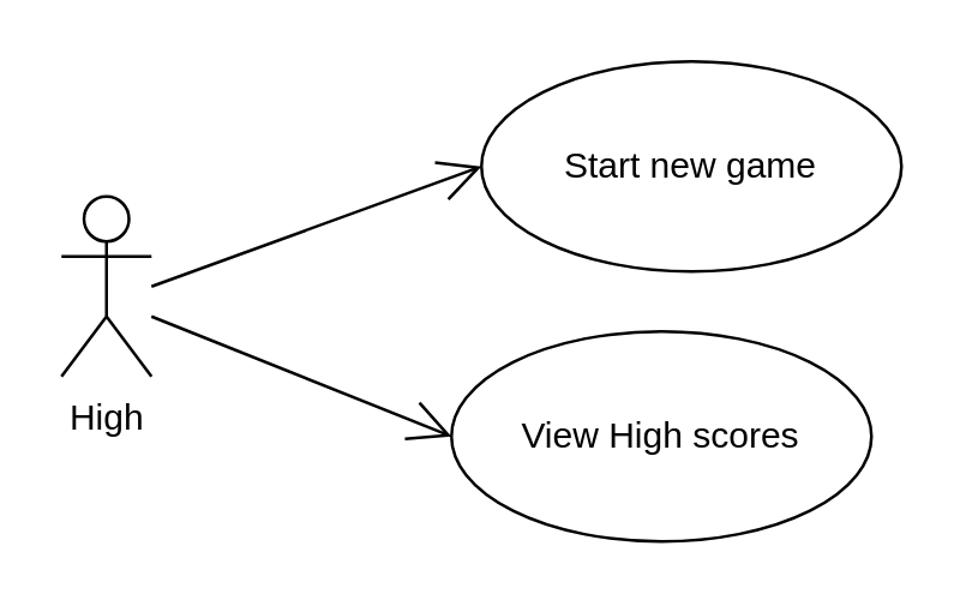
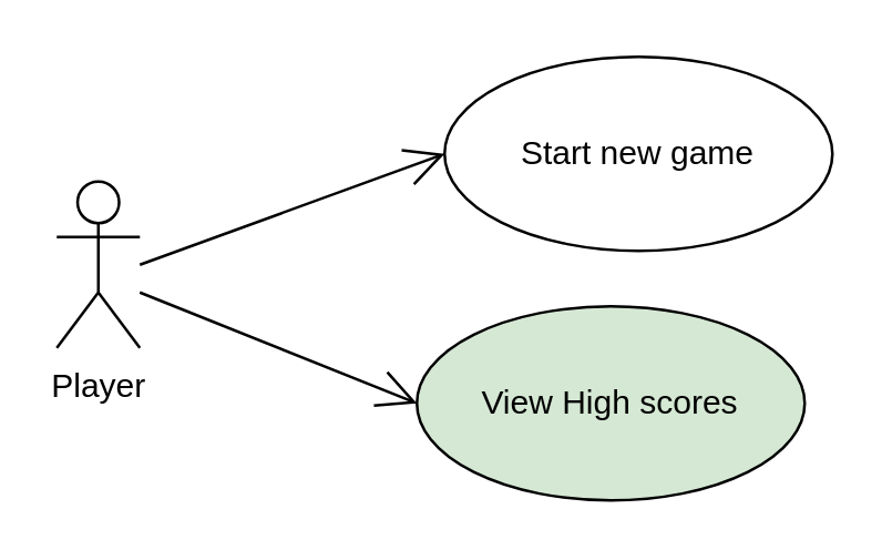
  <mxCell id="0" />
  <mxCell id="1" parent="0" />
- <mxCell id="2" value="High" style="shape=umlActor;verticalLabelPosition=bottom;labelBackgroundColor=#ffffff;verticalAlign=top;html=1;" vertex="1" parent="1"><mxGeometry x="20" y="65" width="30" height="60" as="geometry" /></mxCell>
+ <mxCell id="2" value="Player" style="shape=umlActor;verticalLabelPosition=bottom;labelBackgroundColor=#ffffff;verticalAlign=top;html=1;" vertex="1" parent="1"><mxGeometry x="20" y="65" width="30" height="60" as="geometry" /></mxCell>
  <mxCell id="3" value="Start new game" style="ellipse;whiteSpace=wrap;html=1;" vertex="1" parent="1"><mxGeometry x="160" y="20" width="140" height="70" as="geometry" /></mxCell>
- <mxCell id="4" value="View High scores" style="ellipse;whiteSpace=wrap;html=1;" vertex="1" parent="1"><mxGeometry x="150" y="110" width="140" height="70" as="geometry" /></mxCell>
+ <mxCell id="4" value="View High scores" style="ellipse;whiteSpace=wrap;html=1;fillColor=#d5e8d4;" vertex="1" parent="1"><mxGeometry x="150" y="110" width="140" height="70" as="geometry" /></mxCell>
  <mxCell id="5" value="" style="endArrow=open;endFill=1;endSize=12;html=1;entryX=0;entryY=0.5;entryDx=0;entryDy=0;" edge="1" parent="1" target="3"><mxGeometry width="160" relative="1" as="geometry"><mxPoint x="50" y="95" as="sourcePoint" /><mxPoint x="230" y="105" as="targetPoint" /></mxGeometry></mxCell>
  <mxCell id="6" value="" style="endArrow=open;endFill=1;endSize=12;html=1;entryX=0;entryY=0.5;entryDx=0;entryDy=0;" edge="1" parent="1" target="4"><mxGeometry width="160" relative="1" as="geometry"><mxPoint x="50" y="105" as="sourcePoint" /><mxPoint x="230" y="205" as="targetPoint" /></mxGeometry></mxCell>
